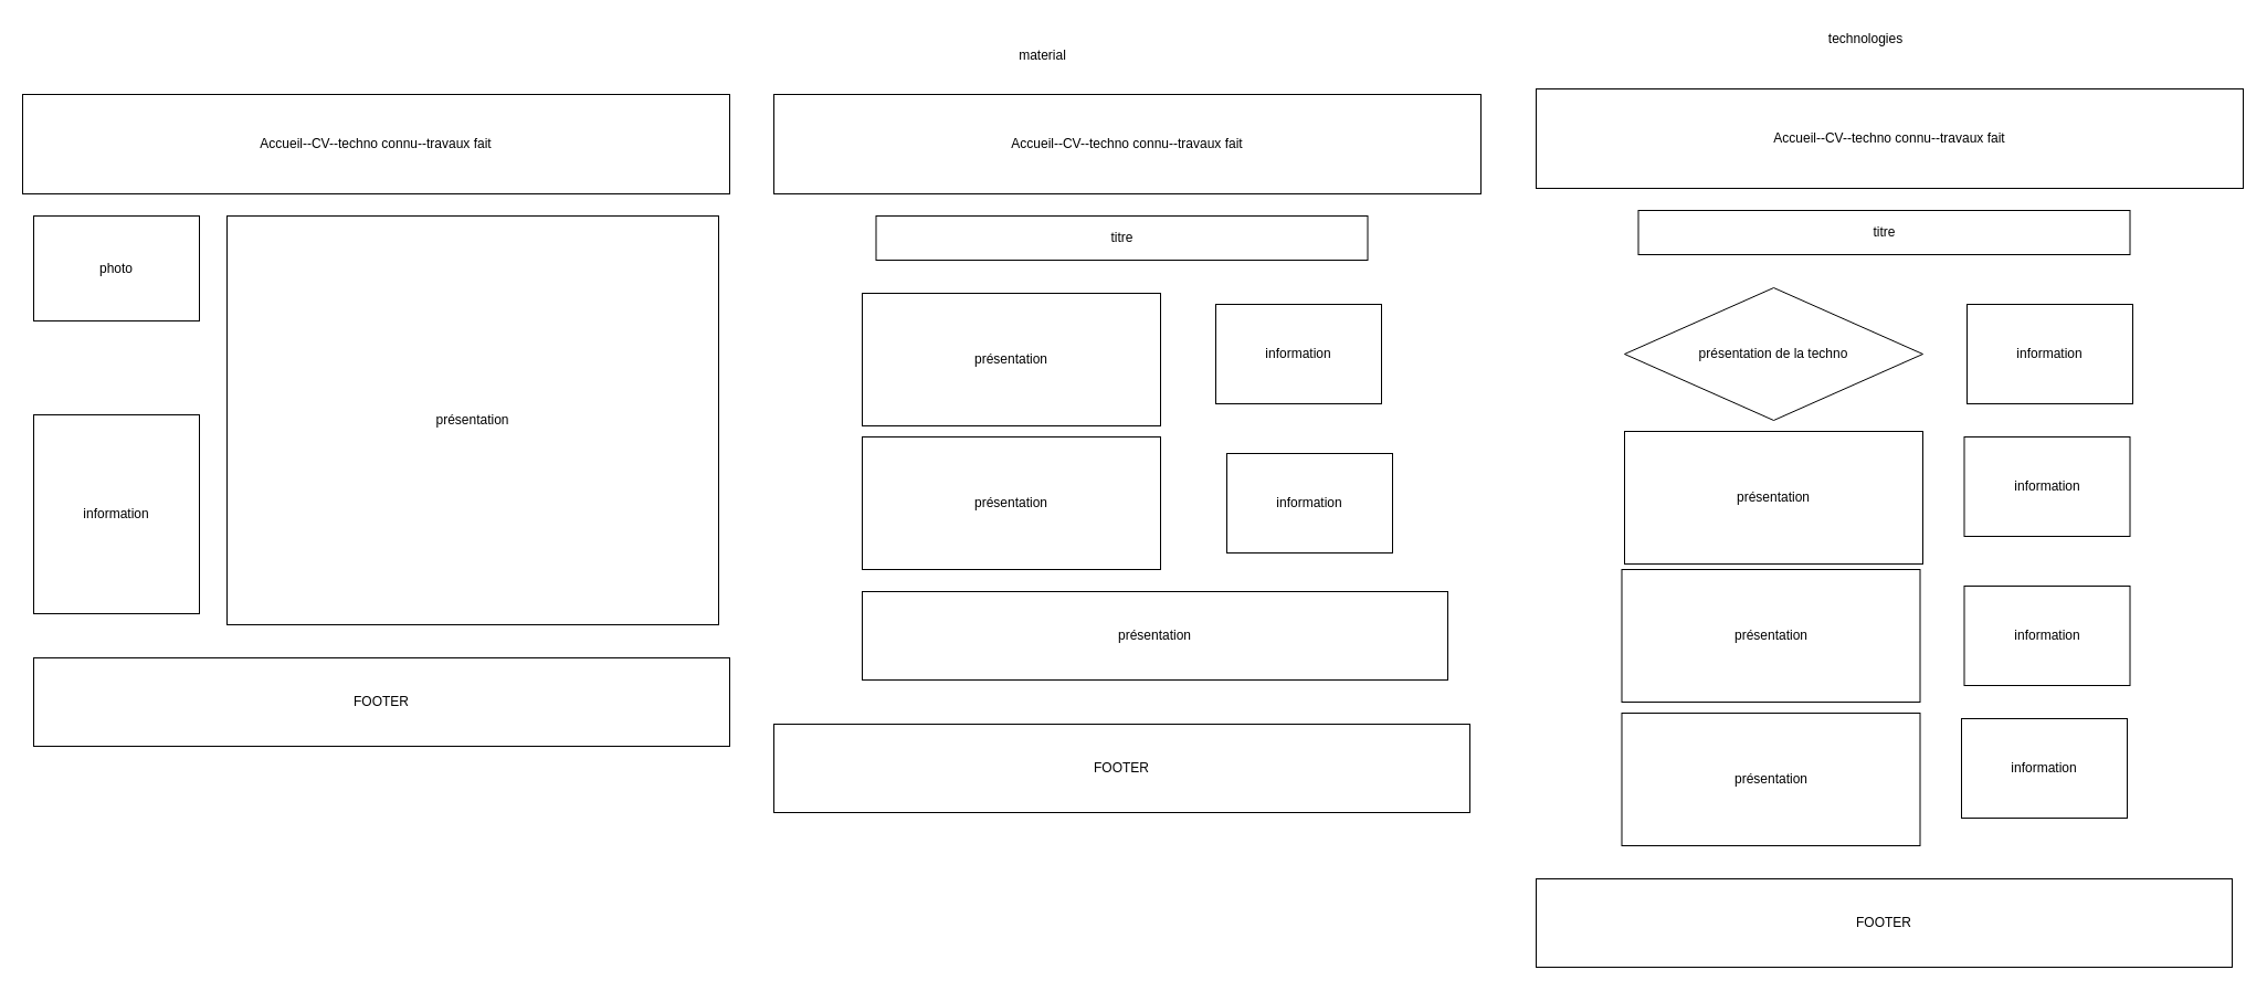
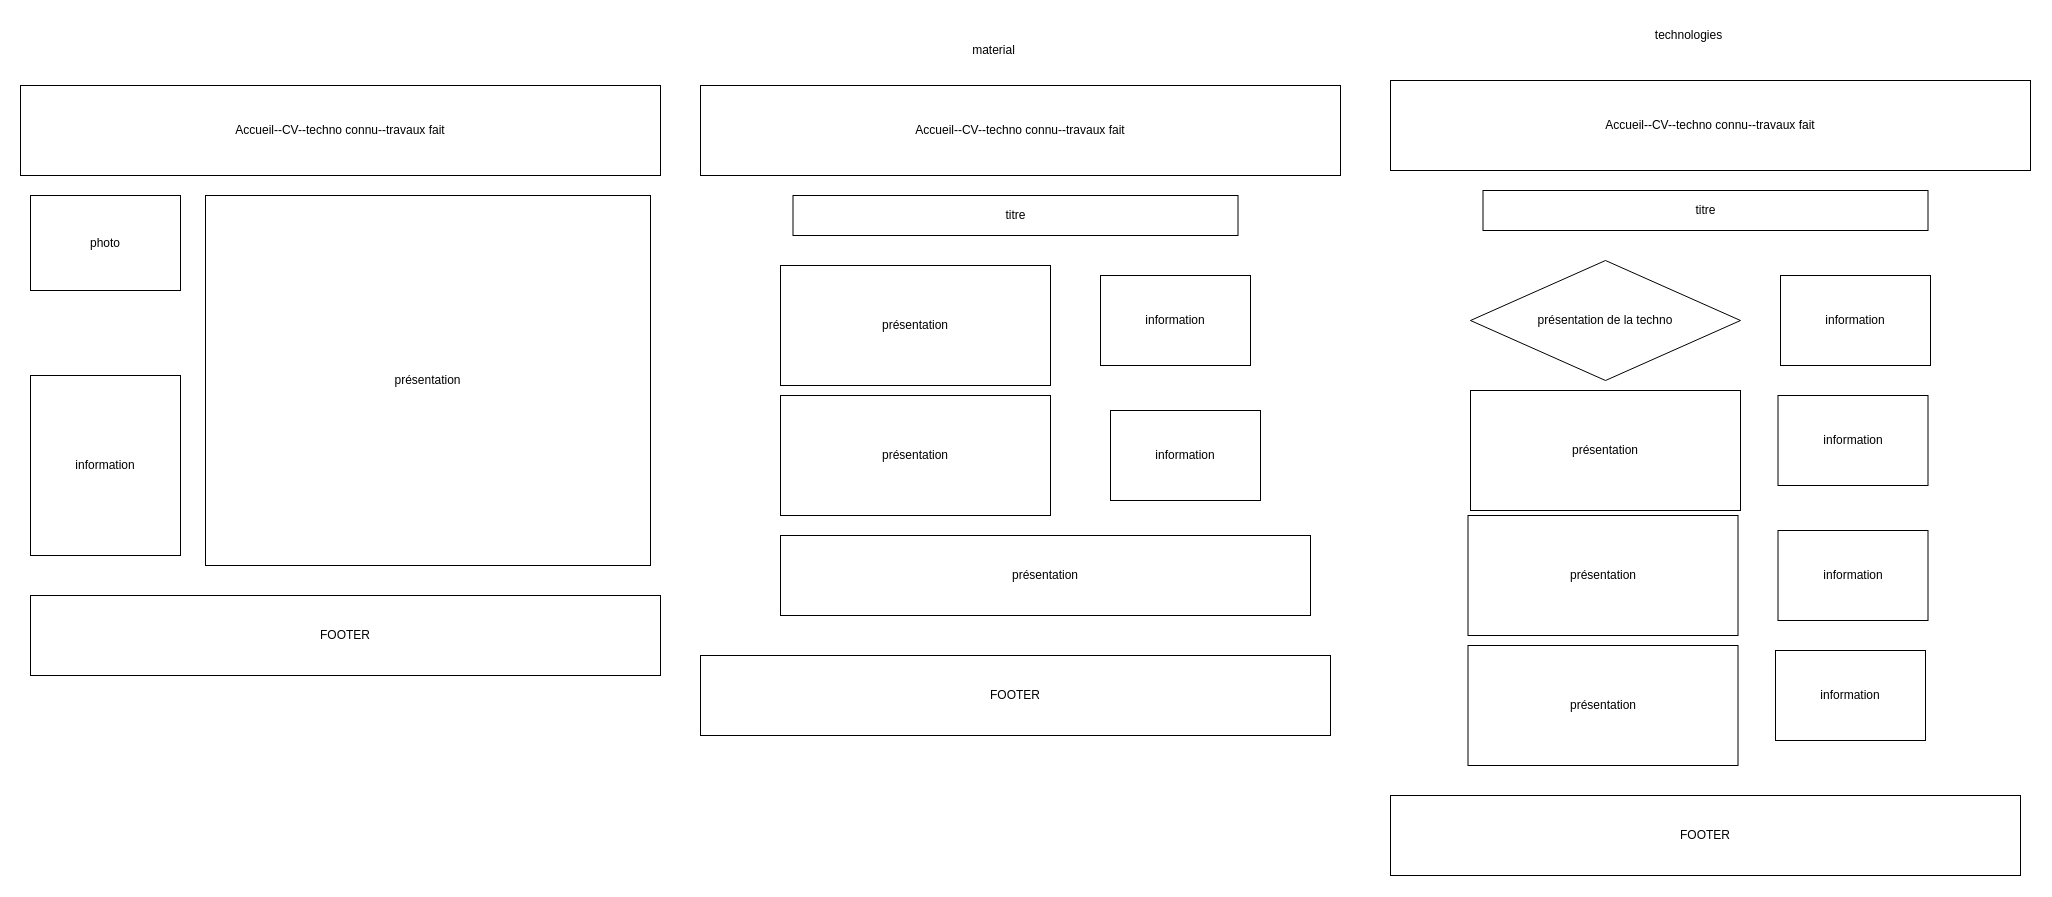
  <mxCell id="0" />
  <mxCell id="1" parent="0" />
  <mxCell id="2" value="Accueil--CV--techno connu--travaux fait" style="rounded=0;whiteSpace=wrap;html=1;" parent="1" vertex="1"><mxGeometry x="20" y="85" width="640" height="90" as="geometry" /></mxCell>
  <mxCell id="3" value="présentation" style="rounded=0;whiteSpace=wrap;html=1;" parent="1" vertex="1"><mxGeometry x="205" y="195" width="445" height="370" as="geometry" /></mxCell>
  <mxCell id="4" value="information" style="rounded=0;whiteSpace=wrap;html=1;" parent="1" vertex="1"><mxGeometry x="30" y="375" width="150" height="180" as="geometry" /></mxCell>
  <mxCell id="5" value="photo" style="rounded=0;whiteSpace=wrap;html=1;" parent="1" vertex="1"><mxGeometry x="30" y="195" width="150" height="95" as="geometry" /></mxCell>
  <mxCell id="6" value="FOOTER" style="rounded=0;whiteSpace=wrap;html=1;" parent="1" vertex="1"><mxGeometry x="30" y="595" width="630" height="80" as="geometry" /></mxCell>
  <mxCell id="7" value="Accueil--CV--techno connu--travaux fait" style="rounded=0;whiteSpace=wrap;html=1;" parent="1" vertex="1"><mxGeometry x="700" y="85" width="640" height="90" as="geometry" /></mxCell>
  <mxCell id="8" value="FOOTER" style="rounded=0;whiteSpace=wrap;html=1;" parent="1" vertex="1"><mxGeometry x="700" y="655" width="630" height="80" as="geometry" /></mxCell>
- <mxCell id="9" value="material" style="text;html=1;align=center;verticalAlign=middle;resizable=0;points=[];autosize=1;strokeColor=none;fillColor=none;" parent="1" vertex="1"><mxGeometry x="907.5" y="35" width="70" height="30" as="geometry" /></mxCell>
+ <mxCell id="9" value="material" style="text;html=1;align=center;verticalAlign=middle;resizable=0;points=[];autosize=1;strokeColor=none;fillColor=none;" parent="1" vertex="1"><mxGeometry x="957.5" y="35" width="70" height="30" as="geometry" /></mxCell>
  <mxCell id="10" value="titre" style="rounded=0;whiteSpace=wrap;html=1;" parent="1" vertex="1"><mxGeometry x="792.5" y="195" width="445" height="40" as="geometry" /></mxCell>
  <mxCell id="11" value="présentation" style="rounded=0;whiteSpace=wrap;html=1;" parent="1" vertex="1"><mxGeometry x="780" y="265" width="270" height="120" as="geometry" /></mxCell>
  <mxCell id="12" value="présentation" style="rounded=0;whiteSpace=wrap;html=1;" parent="1" vertex="1"><mxGeometry x="780" y="535" width="530" height="80" as="geometry" /></mxCell>
  <mxCell id="13" value="présentation" style="rounded=0;whiteSpace=wrap;html=1;" parent="1" vertex="1"><mxGeometry x="780" y="395" width="270" height="120" as="geometry" /></mxCell>
  <mxCell id="14" value="information" style="rounded=0;whiteSpace=wrap;html=1;" parent="1" vertex="1"><mxGeometry x="1100" y="275" width="150" height="90" as="geometry" /></mxCell>
  <mxCell id="15" value="information" style="rounded=0;whiteSpace=wrap;html=1;" parent="1" vertex="1"><mxGeometry x="1110" y="410" width="150" height="90" as="geometry" /></mxCell>
  <mxCell id="16" value="Accueil--CV--techno connu--travaux fait" style="rounded=0;whiteSpace=wrap;html=1;" vertex="1" parent="1"><mxGeometry x="1390" y="80" width="640" height="90" as="geometry" /></mxCell>
  <mxCell id="17" value="FOOTER" style="rounded=0;whiteSpace=wrap;html=1;" vertex="1" parent="1"><mxGeometry x="1390" y="795" width="630" height="80" as="geometry" /></mxCell>
  <mxCell id="18" value="technologies" style="text;html=1;align=center;verticalAlign=middle;resizable=0;points=[];autosize=1;strokeColor=none;fillColor=none;" vertex="1" parent="1"><mxGeometry x="1642.5" y="20" width="90" height="30" as="geometry" /></mxCell>
  <mxCell id="19" value="titre" style="rounded=0;whiteSpace=wrap;html=1;" vertex="1" parent="1"><mxGeometry x="1482.5" y="190" width="445" height="40" as="geometry" /></mxCell>
  <mxCell id="20" value="présentation de la techno" style="rhombus;whiteSpace=wrap;html=1;" vertex="1" parent="1"><mxGeometry x="1470" y="260" width="270" height="120" as="geometry" /></mxCell>
  <mxCell id="21" value="présentation" style="rounded=0;whiteSpace=wrap;html=1;" vertex="1" parent="1"><mxGeometry x="1470" y="390" width="270" height="120" as="geometry" /></mxCell>
  <mxCell id="22" value="information" style="rounded=0;whiteSpace=wrap;html=1;" vertex="1" parent="1"><mxGeometry x="1780" y="275" width="150" height="90" as="geometry" /></mxCell>
  <mxCell id="23" value="information" style="rounded=0;whiteSpace=wrap;html=1;" vertex="1" parent="1"><mxGeometry x="1777.5" y="395" width="150" height="90" as="geometry" /></mxCell>
  <mxCell id="24" value="présentation" style="rounded=0;whiteSpace=wrap;html=1;" vertex="1" parent="1"><mxGeometry x="1467.5" y="515" width="270" height="120" as="geometry" /></mxCell>
  <mxCell id="25" value="présentation" style="rounded=0;whiteSpace=wrap;html=1;" vertex="1" parent="1"><mxGeometry x="1467.5" y="645" width="270" height="120" as="geometry" /></mxCell>
  <mxCell id="26" value="information" style="rounded=0;whiteSpace=wrap;html=1;" vertex="1" parent="1"><mxGeometry x="1777.5" y="530" width="150" height="90" as="geometry" /></mxCell>
  <mxCell id="27" value="information" style="rounded=0;whiteSpace=wrap;html=1;" vertex="1" parent="1"><mxGeometry x="1775" y="650" width="150" height="90" as="geometry" /></mxCell>
